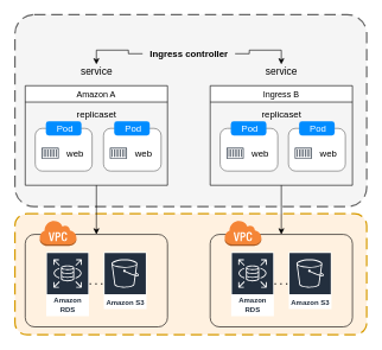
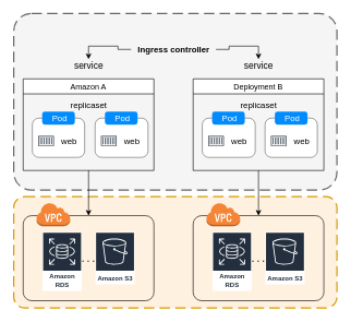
  <mxCell id="0" />
  <mxCell id="1" parent="0" />
  <mxCell id="2" value="" style="rounded=1;arcSize=10;dashed=1;strokeColor=#666666;fillColor=#f5f5f5;dashPattern=8 4;strokeWidth=2;fontSize=13;align=center;fontColor=#333333;" vertex="1" parent="1"><mxGeometry x="20.5" y="20" width="494.5" height="270" as="geometry" /></mxCell>
  <mxCell id="3" value="" style="rounded=1;arcSize=10;dashed=1;strokeColor=#d79b00;dashPattern=8 4;strokeWidth=2;fontSize=13;align=center;fillColor=#FFF1E0;" vertex="1" parent="1"><mxGeometry x="20.5" y="300" width="494.5" height="170" as="geometry" /></mxCell>
  <mxCell id="4" value="" style="rounded=1;arcSize=10;dashed=0;fillColor=none;gradientColor=none;strokeWidth=1;fontSize=13;align=center;" vertex="1" parent="1"><mxGeometry x="35" y="329" width="200" height="130" as="geometry" /></mxCell>
  <mxCell id="5" style="edgeStyle=orthogonalEdgeStyle;rounded=0;orthogonalLoop=1;jettySize=auto;html=1;exitX=0.5;exitY=1;exitDx=0;exitDy=0;entryX=0.5;entryY=0;entryDx=0;entryDy=0;fontSize=13;" edge="1" parent="1" source="6" target="4"><mxGeometry relative="1" as="geometry" /></mxCell>
  <mxCell id="6" value="Amazon A" style="swimlane;fontStyle=0" vertex="1" parent="1"><mxGeometry x="35" y="120" width="200" height="140" as="geometry"><mxRectangle x="80" y="160" width="90" height="23" as="alternateBounds" /></mxGeometry></mxCell>
  <mxCell id="7" value="" style="shape=mxgraph.mockup.containers.marginRect;rectMarginTop=10;strokeColor=#666666;strokeWidth=1;dashed=0;rounded=1;arcSize=5;recursiveResize=0;" vertex="1" parent="6"><mxGeometry x="14" y="50" width="80" height="70" as="geometry" /></mxCell>
  <mxCell id="8" value="Pod" style="shape=rect;strokeColor=none;fillColor=#008cff;strokeWidth=1;dashed=0;rounded=1;arcSize=20;fontColor=#ffffff;fontSize=13;spacing=2;spacingTop=-2;align=center;autosize=1;spacingLeft=4;resizeWidth=0;resizeHeight=0;perimeter=none;" vertex="1" parent="7"><mxGeometry x="15" width="50" height="20" as="geometry" /></mxCell>
  <mxCell id="9" value="" style="outlineConnect=0;fontColor=#232F3E;gradientColor=none;strokeColor=#232F3E;fillColor=#ffffff;dashed=0;verticalLabelPosition=bottom;verticalAlign=top;align=center;html=1;fontSize=12;fontStyle=0;aspect=fixed;shape=mxgraph.aws4.resourceIcon;resIcon=mxgraph.aws4.container_1;" vertex="1" parent="7"><mxGeometry x="6" y="30" width="30" height="30" as="geometry" /></mxCell>
  <mxCell id="10" value="web" style="text;html=1;align=center;verticalAlign=middle;resizable=0;points=[];autosize=1;fontSize=13;" vertex="1" parent="7"><mxGeometry x="36" y="35" width="40" height="20" as="geometry" /></mxCell>
  <mxCell id="11" value="" style="shape=mxgraph.mockup.containers.marginRect;rectMarginTop=10;strokeColor=#666666;strokeWidth=1;dashed=0;rounded=1;arcSize=5;recursiveResize=0;" vertex="1" parent="6"><mxGeometry x="110" y="50" width="81" height="70" as="geometry" /></mxCell>
  <mxCell id="12" value="Pod" style="shape=rect;strokeColor=none;fillColor=#008cff;strokeWidth=1;dashed=0;rounded=1;arcSize=20;fontColor=#ffffff;fontSize=13;spacing=2;spacingTop=-2;align=center;autosize=1;spacingLeft=4;resizeWidth=0;resizeHeight=0;perimeter=none;" vertex="1" parent="11"><mxGeometry x="15" width="50" height="20" as="geometry" /></mxCell>
  <mxCell id="13" value="" style="outlineConnect=0;fontColor=#232F3E;gradientColor=none;strokeColor=#232F3E;fillColor=#ffffff;dashed=0;verticalLabelPosition=bottom;verticalAlign=top;align=center;html=1;fontSize=12;fontStyle=0;aspect=fixed;shape=mxgraph.aws4.resourceIcon;resIcon=mxgraph.aws4.container_1;" vertex="1" parent="11"><mxGeometry x="6" y="30" width="30" height="30" as="geometry" /></mxCell>
  <mxCell id="14" value="web" style="text;html=1;align=center;verticalAlign=middle;resizable=0;points=[];autosize=1;fontSize=13;" vertex="1" parent="11"><mxGeometry x="36" y="35" width="40" height="20" as="geometry" /></mxCell>
  <mxCell id="15" value="replicaset" style="text;html=1;align=center;verticalAlign=middle;resizable=0;points=[];autosize=1;fontSize=13;" vertex="1" parent="6"><mxGeometry x="65" y="30" width="70" height="20" as="geometry" /></mxCell>
  <mxCell id="16" value="&lt;font style=&quot;font-size: 14px&quot;&gt;service&lt;/font&gt;" style="text;html=1;align=center;verticalAlign=middle;resizable=0;points=[];autosize=1;fontSize=13;" vertex="1" parent="1"><mxGeometry x="105" y="90" width="60" height="20" as="geometry" /></mxCell>
- <mxCell id="17" value="Ingress B" style="swimlane;fontStyle=0" vertex="1" parent="1"><mxGeometry x="295" y="120" width="200" height="140" as="geometry"><mxRectangle x="80" y="160" width="90" height="23" as="alternateBounds" /></mxGeometry></mxCell>
+ <mxCell id="17" value="Deployment B" style="swimlane;fontStyle=0" vertex="1" parent="1"><mxGeometry x="295" y="120" width="200" height="140" as="geometry"><mxRectangle x="80" y="160" width="90" height="23" as="alternateBounds" /></mxGeometry></mxCell>
  <mxCell id="18" value="" style="shape=mxgraph.mockup.containers.marginRect;rectMarginTop=10;strokeColor=#666666;strokeWidth=1;dashed=0;rounded=1;arcSize=5;recursiveResize=0;" vertex="1" parent="17"><mxGeometry x="14" y="50" width="81" height="70" as="geometry" /></mxCell>
  <mxCell id="19" value="Pod" style="shape=rect;strokeColor=none;fillColor=#008cff;strokeWidth=1;dashed=0;rounded=1;arcSize=20;fontColor=#ffffff;fontSize=13;spacing=2;spacingTop=-2;align=center;autosize=1;spacingLeft=4;resizeWidth=0;resizeHeight=0;perimeter=none;" vertex="1" parent="18"><mxGeometry x="15" width="50" height="20" as="geometry" /></mxCell>
  <mxCell id="20" value="" style="outlineConnect=0;fontColor=#232F3E;gradientColor=none;strokeColor=#232F3E;fillColor=#ffffff;dashed=0;verticalLabelPosition=bottom;verticalAlign=top;align=center;html=1;fontSize=12;fontStyle=0;aspect=fixed;shape=mxgraph.aws4.resourceIcon;resIcon=mxgraph.aws4.container_1;" vertex="1" parent="18"><mxGeometry x="6" y="30" width="30" height="30" as="geometry" /></mxCell>
  <mxCell id="21" value="web" style="text;html=1;align=center;verticalAlign=middle;resizable=0;points=[];autosize=1;fontSize=13;" vertex="1" parent="18"><mxGeometry x="36" y="35" width="40" height="20" as="geometry" /></mxCell>
  <mxCell id="22" value="" style="shape=mxgraph.mockup.containers.marginRect;rectMarginTop=10;strokeColor=#666666;strokeWidth=1;dashed=0;rounded=1;arcSize=5;recursiveResize=0;" vertex="1" parent="17"><mxGeometry x="110" y="50" width="80" height="70" as="geometry" /></mxCell>
  <mxCell id="23" value="Pod" style="shape=rect;strokeColor=none;fillColor=#008cff;strokeWidth=1;dashed=0;rounded=1;arcSize=20;fontColor=#ffffff;fontSize=13;spacing=2;spacingTop=-2;align=center;autosize=1;spacingLeft=4;resizeWidth=0;resizeHeight=0;perimeter=none;" vertex="1" parent="22"><mxGeometry x="15" width="50" height="20" as="geometry" /></mxCell>
  <mxCell id="24" value="" style="outlineConnect=0;fontColor=#232F3E;gradientColor=none;strokeColor=#232F3E;fillColor=#ffffff;dashed=0;verticalLabelPosition=bottom;verticalAlign=top;align=center;html=1;fontSize=12;fontStyle=0;aspect=fixed;shape=mxgraph.aws4.resourceIcon;resIcon=mxgraph.aws4.container_1;" vertex="1" parent="22"><mxGeometry x="6" y="30" width="30" height="30" as="geometry" /></mxCell>
  <mxCell id="25" value="web" style="text;html=1;align=center;verticalAlign=middle;resizable=0;points=[];autosize=1;fontSize=13;" vertex="1" parent="22"><mxGeometry x="36" y="35" width="40" height="20" as="geometry" /></mxCell>
  <mxCell id="26" value="replicaset" style="text;html=1;align=center;verticalAlign=middle;resizable=0;points=[];autosize=1;fontSize=13;" vertex="1" parent="17"><mxGeometry x="65" y="30" width="70" height="20" as="geometry" /></mxCell>
  <mxCell id="27" value="&lt;font style=&quot;font-size: 14px&quot;&gt;service&lt;/font&gt;" style="text;html=1;align=center;verticalAlign=middle;resizable=0;points=[];autosize=1;fontSize=13;" vertex="1" parent="1"><mxGeometry x="365" y="90" width="60" height="20" as="geometry" /></mxCell>
  <mxCell id="28" style="edgeStyle=orthogonalEdgeStyle;rounded=0;orthogonalLoop=1;jettySize=auto;html=1;fontSize=13;" edge="1" parent="1" source="30" target="16"><mxGeometry relative="1" as="geometry" /></mxCell>
  <mxCell id="29" style="edgeStyle=orthogonalEdgeStyle;rounded=0;orthogonalLoop=1;jettySize=auto;html=1;fontSize=13;" edge="1" parent="1" source="30" target="27"><mxGeometry relative="1" as="geometry" /></mxCell>
  <mxCell id="30" value="Ingress controller" style="text;html=1;align=center;verticalAlign=middle;resizable=0;points=[];autosize=1;fontSize=13;fontStyle=1" vertex="1" parent="1"><mxGeometry x="200" y="65" width="130" height="20" as="geometry" /></mxCell>
  <mxCell id="31" value="Amazon RDS" style="outlineConnect=0;fontColor=#232F3E;gradientColor=none;strokeColor=#ffffff;fillColor=#232F3E;dashed=0;verticalLabelPosition=middle;verticalAlign=bottom;align=center;html=1;whiteSpace=wrap;fontSize=10;fontStyle=1;spacing=3;shape=mxgraph.aws4.productIcon;prIcon=mxgraph.aws4.rds;" vertex="1" parent="1"><mxGeometry x="64.5" y="354" width="60" height="90" as="geometry" /></mxCell>
  <mxCell id="32" value="Amazon S3" style="outlineConnect=0;fontColor=#232F3E;gradientColor=none;strokeColor=#ffffff;fillColor=#232F3E;dashed=0;verticalLabelPosition=middle;verticalAlign=bottom;align=center;html=1;whiteSpace=wrap;fontSize=10;fontStyle=1;spacing=3;shape=mxgraph.aws4.productIcon;prIcon=mxgraph.aws4.s3;" vertex="1" parent="1"><mxGeometry x="145.5" y="354" width="60" height="80" as="geometry" /></mxCell>
  <mxCell id="33" value="" style="dashed=0;html=1;shape=mxgraph.aws3.virtual_private_cloud;fillColor=#F58536;gradientColor=none;dashed=0;fontSize=13;align=center;" vertex="1" parent="1"><mxGeometry x="55" y="309" width="52" height="36" as="geometry" /></mxCell>
  <mxCell id="34" value="" style="endArrow=none;dashed=1;html=1;dashPattern=1 3;strokeWidth=2;fontSize=13;" edge="1" parent="1"><mxGeometry width="50" height="50" relative="1" as="geometry"><mxPoint x="125.5" y="398.5" as="sourcePoint" /><mxPoint x="145.5" y="398.5" as="targetPoint" /></mxGeometry></mxCell>
  <mxCell id="35" value="" style="rounded=1;arcSize=10;dashed=0;fillColor=none;gradientColor=none;strokeWidth=1;fontSize=13;align=center;" vertex="1" parent="1"><mxGeometry x="295" y="329" width="200" height="130" as="geometry" /></mxCell>
  <mxCell id="36" style="edgeStyle=orthogonalEdgeStyle;rounded=0;orthogonalLoop=1;jettySize=auto;html=1;exitX=0.5;exitY=1;exitDx=0;exitDy=0;entryX=0.5;entryY=0;entryDx=0;entryDy=0;fontSize=13;" edge="1" parent="1" target="35" source="17"><mxGeometry relative="1" as="geometry"><mxPoint x="395" y="280" as="sourcePoint" /></mxGeometry></mxCell>
  <mxCell id="37" value="Amazon RDS" style="outlineConnect=0;fontColor=#232F3E;gradientColor=none;strokeColor=#ffffff;fillColor=#232F3E;dashed=0;verticalLabelPosition=middle;verticalAlign=bottom;align=center;html=1;whiteSpace=wrap;fontSize=10;fontStyle=1;spacing=3;shape=mxgraph.aws4.productIcon;prIcon=mxgraph.aws4.rds;" vertex="1" parent="1"><mxGeometry x="324.5" y="354" width="60" height="90" as="geometry" /></mxCell>
  <mxCell id="38" value="Amazon S3" style="outlineConnect=0;fontColor=#232F3E;gradientColor=none;strokeColor=#ffffff;fillColor=#232F3E;dashed=0;verticalLabelPosition=middle;verticalAlign=bottom;align=center;html=1;whiteSpace=wrap;fontSize=10;fontStyle=1;spacing=3;shape=mxgraph.aws4.productIcon;prIcon=mxgraph.aws4.s3;" vertex="1" parent="1"><mxGeometry x="405.5" y="354" width="60" height="80" as="geometry" /></mxCell>
  <mxCell id="39" value="" style="dashed=0;html=1;shape=mxgraph.aws3.virtual_private_cloud;fillColor=#F58536;gradientColor=none;dashed=0;fontSize=13;align=center;" vertex="1" parent="1"><mxGeometry x="315" y="309" width="52" height="36" as="geometry" /></mxCell>
  <mxCell id="40" value="" style="endArrow=none;dashed=1;html=1;dashPattern=1 3;strokeWidth=2;fontSize=13;" edge="1" parent="1"><mxGeometry width="50" height="50" relative="1" as="geometry"><mxPoint x="385.5" y="398.5" as="sourcePoint" /><mxPoint x="405.5" y="398.5" as="targetPoint" /></mxGeometry></mxCell>
